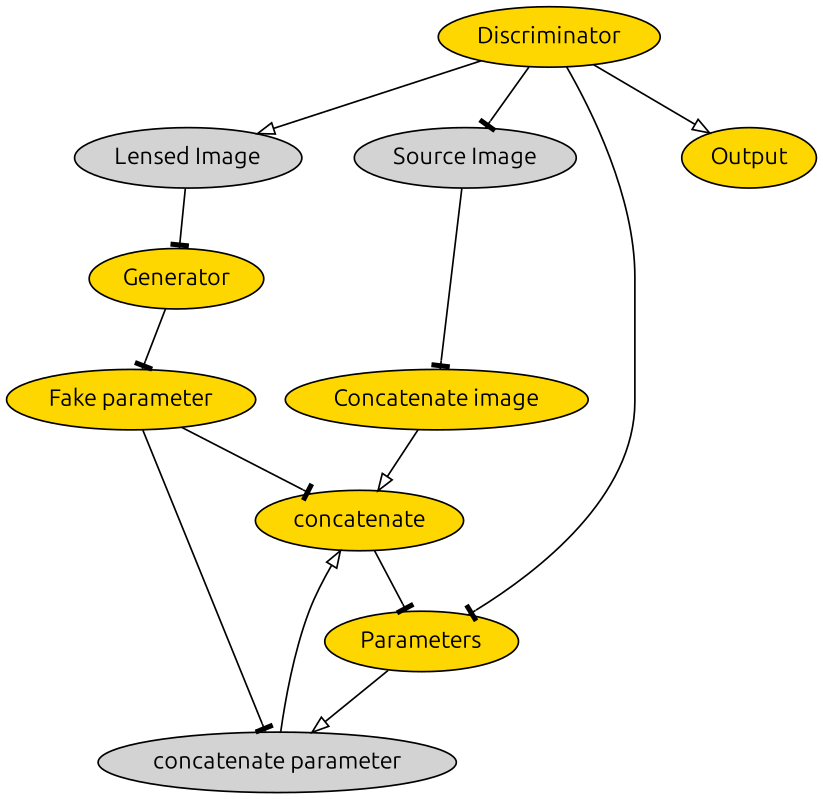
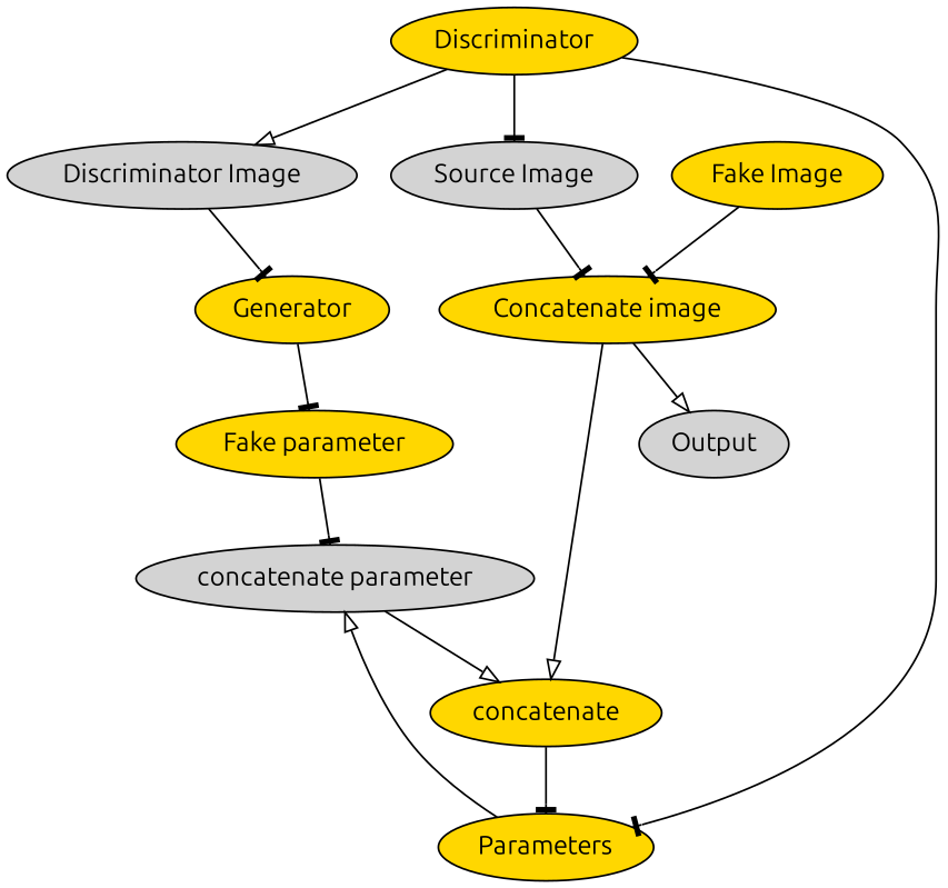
  digraph {
    compound=true
    fontname=Ubuntu
    node [fillcolor=gold fontname=Ubuntu style=filled]
    edge [arrowhead=tee fontname=Ubuntu]
-   n1 [fillcolor=lightgrey label="Lensed Image"]
+   n1 [fillcolor=lightgrey label="Discriminator Image"]
    n2 [label=Generator]
+   n3 [label="Fake Image"]
    n4 [label="Fake parameter"]
    n5 [fillcolor=lightgrey label="Source Image"]
    n6 [label=Discriminator]
    n7 [label=Parameters]
    n8 [label=concatenate]
    n9 [label="Concatenate image"]
    n10 [fillcolor=lightgrey label="concatenate parameter"]
-   n11 [label=Output]
+   n11 [fillcolor=lightgrey label=Output]
    subgraph sub_1 {
      n1
      n2
+     n3
      n4
    }
    subgraph sub_2 {
      n1
      n4
      n5
      n6
      n7
      n8
      n9
      n10
    }
    n1 -> n2
    n2 -> n4
-   n4 -> n8
+   n3 -> n9
    n4 -> n10
    n5 -> n9
    n6 -> n1 [arrowhead=onormal]
    n6 -> n5
    n6 -> n7
-   n6 -> n11 [arrowhead=onormal]
+   n9 -> n11 [arrowhead=onormal]
    n7 -> n10 [arrowhead=onormal]
    n8 -> n7
    n9 -> n8 [arrowhead=onormal]
    n10 -> n8 [arrowhead=onormal]
  }
